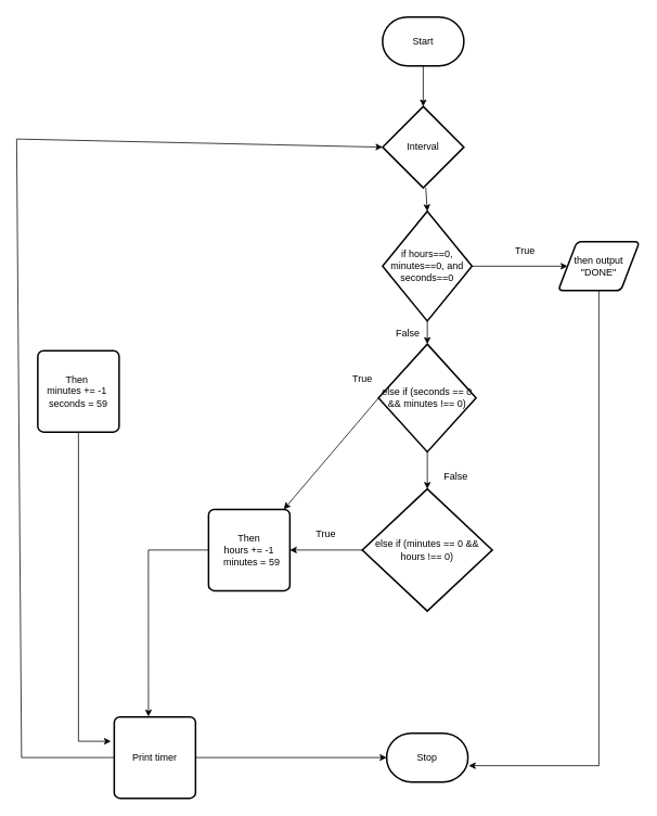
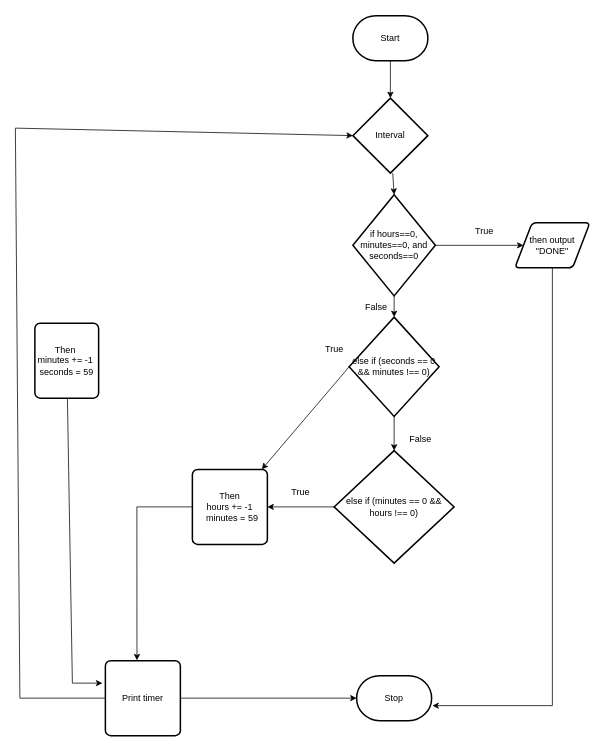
  <mxCell id="0" />
  <mxCell id="1" parent="0" />
  <mxCell id="2" style="edgeStyle=none;rounded=0;html=1;entryX=0.5;entryY=0;entryDx=0;entryDy=0;entryPerimeter=0;" edge="1" parent="1" source="3" target="23"><mxGeometry relative="1" as="geometry" /></mxCell>
  <mxCell id="3" value="Start" style="strokeWidth=2;html=1;shape=mxgraph.flowchart.terminator;whiteSpace=wrap;" parent="1" vertex="1"><mxGeometry x="470" y="20" width="100" height="60" as="geometry" /></mxCell>
  <mxCell id="4" value="Stop" style="strokeWidth=2;html=1;shape=mxgraph.flowchart.terminator;whiteSpace=wrap;" parent="1" vertex="1"><mxGeometry x="475" y="900" width="100" height="60" as="geometry" /></mxCell>
  <mxCell id="5" style="edgeStyle=none;html=1;exitX=1;exitY=0.5;exitDx=0;exitDy=0;exitPerimeter=0;" edge="1" parent="1" source="7" target="9"><mxGeometry relative="1" as="geometry" /></mxCell>
  <mxCell id="6" style="edgeStyle=none;rounded=0;html=1;exitX=0.5;exitY=1;exitDx=0;exitDy=0;exitPerimeter=0;entryX=0.5;entryY=0;entryDx=0;entryDy=0;entryPerimeter=0;" edge="1" parent="1" source="7" target="12"><mxGeometry relative="1" as="geometry" /></mxCell>
  <mxCell id="7" value="if hours==0, minutes==0, and seconds==0" style="strokeWidth=2;html=1;shape=mxgraph.flowchart.decision;whiteSpace=wrap;" vertex="1" parent="1"><mxGeometry x="470" y="258.75" width="110" height="135" as="geometry" /></mxCell>
  <mxCell id="8" style="edgeStyle=none;rounded=0;html=1;entryX=1.01;entryY=0.667;entryDx=0;entryDy=0;entryPerimeter=0;" edge="1" parent="1" source="9" target="4"><mxGeometry relative="1" as="geometry"><Array as="points"><mxPoint x="736" y="940" /></Array></mxGeometry></mxCell>
  <mxCell id="9" value="then output &quot;DONE&quot;" style="shape=parallelogram;html=1;strokeWidth=2;perimeter=parallelogramPerimeter;whiteSpace=wrap;rounded=1;arcSize=12;size=0.23;" vertex="1" parent="1"><mxGeometry x="686" y="296.25" width="100" height="60" as="geometry" /></mxCell>
  <mxCell id="10" style="edgeStyle=none;rounded=0;html=1;exitX=0.5;exitY=1;exitDx=0;exitDy=0;exitPerimeter=0;entryX=0.5;entryY=0;entryDx=0;entryDy=0;entryPerimeter=0;" edge="1" parent="1" source="12" target="18"><mxGeometry relative="1" as="geometry" /></mxCell>
  <mxCell id="11" style="edgeStyle=none;rounded=0;html=1;exitX=0;exitY=0.5;exitDx=0;exitDy=0;exitPerimeter=0;" edge="1" parent="1" source="12" target="21"><mxGeometry relative="1" as="geometry" /></mxCell>
  <mxCell id="12" value="else if (seconds == 0 &amp;amp;&amp;amp; minutes !== 0)" style="strokeWidth=2;html=1;shape=mxgraph.flowchart.decision;whiteSpace=wrap;" vertex="1" parent="1"><mxGeometry x="465" y="422" width="120" height="132.5" as="geometry" /></mxCell>
  <mxCell id="13" value="True" style="text;html=1;align=center;verticalAlign=middle;resizable=0;points=[];autosize=1;strokeColor=none;fillColor=none;" vertex="1" parent="1"><mxGeometry x="620" y="292.5" width="50" height="30" as="geometry" /></mxCell>
  <mxCell id="14" value="False" style="text;html=1;align=center;verticalAlign=middle;resizable=0;points=[];autosize=1;strokeColor=none;fillColor=none;" vertex="1" parent="1"><mxGeometry x="535" y="570" width="50" height="30" as="geometry" /></mxCell>
  <mxCell id="15" style="edgeStyle=none;rounded=0;html=1;" edge="1" parent="1" source="16"><mxGeometry relative="1" as="geometry"><mxPoint x="136" y="910" as="targetPoint" /><Array as="points"><mxPoint x="96" y="910" /></Array></mxGeometry></mxCell>
- <mxCell id="16" value="&lt;div&gt;Then&amp;nbsp;&lt;/div&gt;&lt;div&gt;minutes += -1&amp;nbsp;&lt;/div&gt;&lt;div&gt;&lt;span style=&quot;background-color: initial;&quot;&gt;seconds = 59&lt;/span&gt;&lt;/div&gt;" style="rounded=1;whiteSpace=wrap;html=1;absoluteArcSize=1;arcSize=14;strokeWidth=2;" vertex="1" parent="1"><mxGeometry x="46" y="430" width="100" height="100" as="geometry" /></mxCell>
+ <mxCell id="16" value="&lt;div&gt;Then&amp;nbsp;&lt;/div&gt;&lt;div&gt;minutes += -1&amp;nbsp;&lt;/div&gt;&lt;div&gt;&lt;span style=&quot;background-color: initial;&quot;&gt;seconds = 59&lt;/span&gt;&lt;/div&gt;" style="rounded=1;whiteSpace=wrap;html=1;absoluteArcSize=1;arcSize=14;strokeWidth=2;" vertex="1" parent="1"><mxGeometry x="46" y="430" width="85" height="100" as="geometry" /></mxCell>
  <mxCell id="17" style="edgeStyle=none;rounded=0;html=1;exitX=0;exitY=0.5;exitDx=0;exitDy=0;exitPerimeter=0;entryX=1;entryY=0.5;entryDx=0;entryDy=0;" edge="1" parent="1" source="18" target="21"><mxGeometry relative="1" as="geometry" /></mxCell>
  <mxCell id="18" value="else if (minutes == 0 &amp;amp;&amp;amp; hours !== 0)" style="strokeWidth=2;html=1;shape=mxgraph.flowchart.decision;whiteSpace=wrap;" vertex="1" parent="1"><mxGeometry x="445" y="600" width="160" height="150" as="geometry" /></mxCell>
  <mxCell id="19" value="False" style="text;html=1;align=center;verticalAlign=middle;resizable=0;points=[];autosize=1;strokeColor=none;fillColor=none;" vertex="1" parent="1"><mxGeometry x="476" y="393.75" width="50" height="30" as="geometry" /></mxCell>
  <mxCell id="20" style="edgeStyle=none;rounded=0;html=1;exitX=0;exitY=0.5;exitDx=0;exitDy=0;entryX=0.421;entryY=-0.004;entryDx=0;entryDy=0;entryPerimeter=0;" edge="1" parent="1" source="21" target="26"><mxGeometry relative="1" as="geometry"><Array as="points"><mxPoint x="182" y="675" /></Array></mxGeometry></mxCell>
  <mxCell id="21" value="&lt;div&gt;&amp;nbsp;Then&amp;nbsp;&lt;/div&gt;&lt;div&gt;hours += -1&lt;/div&gt;&lt;div&gt;&amp;nbsp; minutes = 59&lt;/div&gt;" style="rounded=1;whiteSpace=wrap;html=1;absoluteArcSize=1;arcSize=14;strokeWidth=2;" vertex="1" parent="1"><mxGeometry x="256" y="625" width="100" height="100" as="geometry" /></mxCell>
  <mxCell id="22" style="edgeStyle=none;rounded=0;html=1;entryX=0.5;entryY=0;entryDx=0;entryDy=0;entryPerimeter=0;" edge="1" parent="1" source="23" target="7"><mxGeometry relative="1" as="geometry" /></mxCell>
  <mxCell id="23" value="Interval" style="strokeWidth=2;html=1;shape=mxgraph.flowchart.decision;whiteSpace=wrap;" vertex="1" parent="1"><mxGeometry x="470" y="130" width="100" height="100" as="geometry" /></mxCell>
  <mxCell id="24" style="edgeStyle=none;rounded=0;html=1;" edge="1" parent="1" source="26" target="4"><mxGeometry relative="1" as="geometry" /></mxCell>
  <mxCell id="25" style="edgeStyle=none;rounded=0;html=1;entryX=0;entryY=0.5;entryDx=0;entryDy=0;entryPerimeter=0;" edge="1" parent="1" source="26" target="23"><mxGeometry relative="1" as="geometry"><mxPoint x="40" y="110" as="targetPoint" /><Array as="points"><mxPoint x="26" y="930" /><mxPoint x="20" y="170" /></Array></mxGeometry></mxCell>
  <mxCell id="26" value="Print timer" style="rounded=1;whiteSpace=wrap;html=1;absoluteArcSize=1;arcSize=14;strokeWidth=2;" vertex="1" parent="1"><mxGeometry x="140" y="880" width="100" height="100" as="geometry" /></mxCell>
  <mxCell id="27" value="True" style="text;html=1;align=center;verticalAlign=middle;resizable=0;points=[];autosize=1;strokeColor=none;fillColor=none;" vertex="1" parent="1"><mxGeometry x="375" y="640" width="50" height="30" as="geometry" /></mxCell>
  <mxCell id="28" value="True" style="text;html=1;align=center;verticalAlign=middle;resizable=0;points=[];autosize=1;strokeColor=none;fillColor=none;" vertex="1" parent="1"><mxGeometry x="420" y="450" width="50" height="30" as="geometry" /></mxCell>
